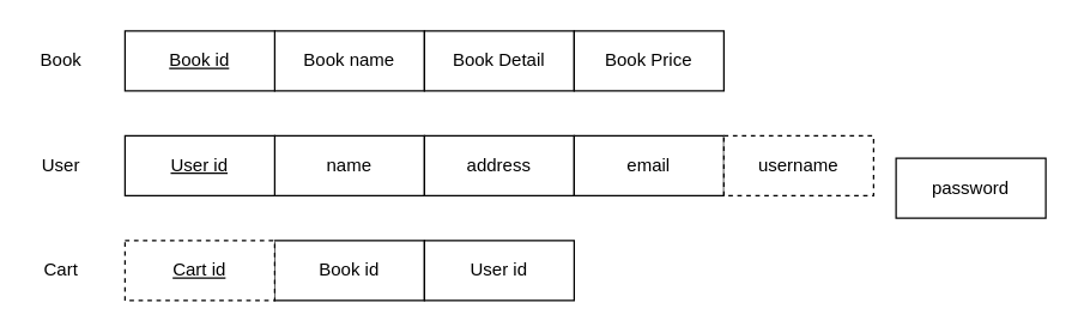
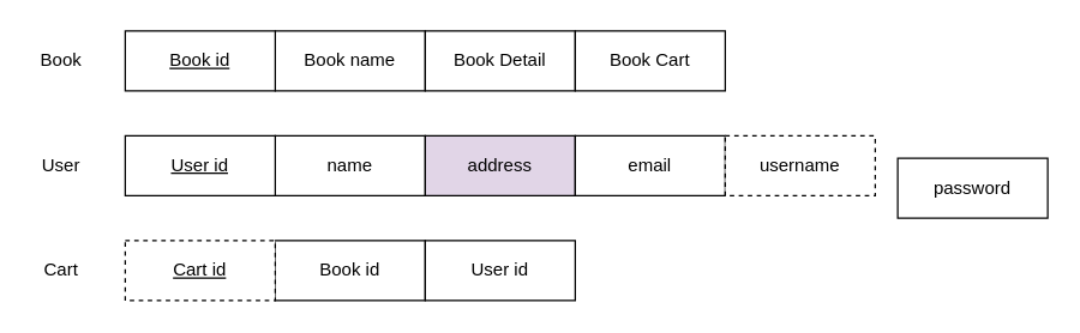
  <mxCell id="0" />
  <mxCell id="1" parent="0" />
  <mxCell id="2" value="Book name" style="whiteSpace=wrap;html=1;align=center;" vertex="1" parent="1"><mxGeometry x="183" y="20" width="100" height="40" as="geometry" /></mxCell>
  <mxCell id="3" value="Book Detail" style="whiteSpace=wrap;html=1;align=center;" vertex="1" parent="1"><mxGeometry x="283" y="20" width="100" height="40" as="geometry" /></mxCell>
  <mxCell id="4" value="Book" style="text;html=1;align=center;verticalAlign=middle;resizable=0;points=[];autosize=1;" vertex="1" parent="1"><mxGeometry x="20" y="30" width="40" height="20" as="geometry" /></mxCell>
  <mxCell id="5" value="&lt;u&gt;Book id&lt;/u&gt;" style="whiteSpace=wrap;html=1;align=center;" vertex="1" parent="1"><mxGeometry x="83" y="20" width="100" height="40" as="geometry" /></mxCell>
- <mxCell id="6" value="Book Price" style="whiteSpace=wrap;html=1;align=center;" vertex="1" parent="1"><mxGeometry x="383" y="20" width="100" height="40" as="geometry" /></mxCell>
+ <mxCell id="6" value="Book Cart" style="whiteSpace=wrap;html=1;align=center;" vertex="1" parent="1"><mxGeometry x="383" y="20" width="100" height="40" as="geometry" /></mxCell>
  <mxCell id="7" value="name" style="whiteSpace=wrap;html=1;align=center;" vertex="1" parent="1"><mxGeometry x="183" y="90" width="100" height="40" as="geometry" /></mxCell>
- <mxCell id="8" value="address" style="whiteSpace=wrap;html=1;align=center;" vertex="1" parent="1"><mxGeometry x="283" y="90" width="100" height="40" as="geometry" /></mxCell>
+ <mxCell id="8" value="address" style="whiteSpace=wrap;html=1;align=center;fillColor=#e1d5e7;" vertex="1" parent="1"><mxGeometry x="283" y="90" width="100" height="40" as="geometry" /></mxCell>
  <mxCell id="9" value="User" style="text;html=1;align=center;verticalAlign=middle;resizable=0;points=[];autosize=1;" vertex="1" parent="1"><mxGeometry x="20" y="100" width="40" height="20" as="geometry" /></mxCell>
  <mxCell id="10" value="&lt;u&gt;User id&lt;/u&gt;" style="whiteSpace=wrap;html=1;align=center;" vertex="1" parent="1"><mxGeometry x="83" y="90" width="100" height="40" as="geometry" /></mxCell>
  <mxCell id="11" value="email" style="whiteSpace=wrap;html=1;align=center;" vertex="1" parent="1"><mxGeometry x="383" y="90" width="100" height="40" as="geometry" /></mxCell>
  <mxCell id="12" value="password" style="whiteSpace=wrap;html=1;align=center;" vertex="1" parent="1"><mxGeometry x="598" y="105" width="100" height="40" as="geometry" /></mxCell>
  <mxCell id="13" value="username" style="whiteSpace=wrap;html=1;align=center;dashed=1;" vertex="1" parent="1"><mxGeometry x="483" y="90" width="100" height="40" as="geometry" /></mxCell>
  <mxCell id="14" value="Book id" style="whiteSpace=wrap;html=1;align=center;" vertex="1" parent="1"><mxGeometry x="183" y="160" width="100" height="40" as="geometry" /></mxCell>
  <mxCell id="15" value="User id" style="whiteSpace=wrap;html=1;align=center;" vertex="1" parent="1"><mxGeometry x="283" y="160" width="100" height="40" as="geometry" /></mxCell>
  <mxCell id="16" value="Cart" style="text;html=1;align=center;verticalAlign=middle;resizable=0;points=[];autosize=1;" vertex="1" parent="1"><mxGeometry x="20" y="170" width="40" height="20" as="geometry" /></mxCell>
  <mxCell id="17" value="&lt;u&gt;Cart id&lt;/u&gt;" style="whiteSpace=wrap;html=1;align=center;dashed=1;" vertex="1" parent="1"><mxGeometry x="83" y="160" width="100" height="40" as="geometry" /></mxCell>
